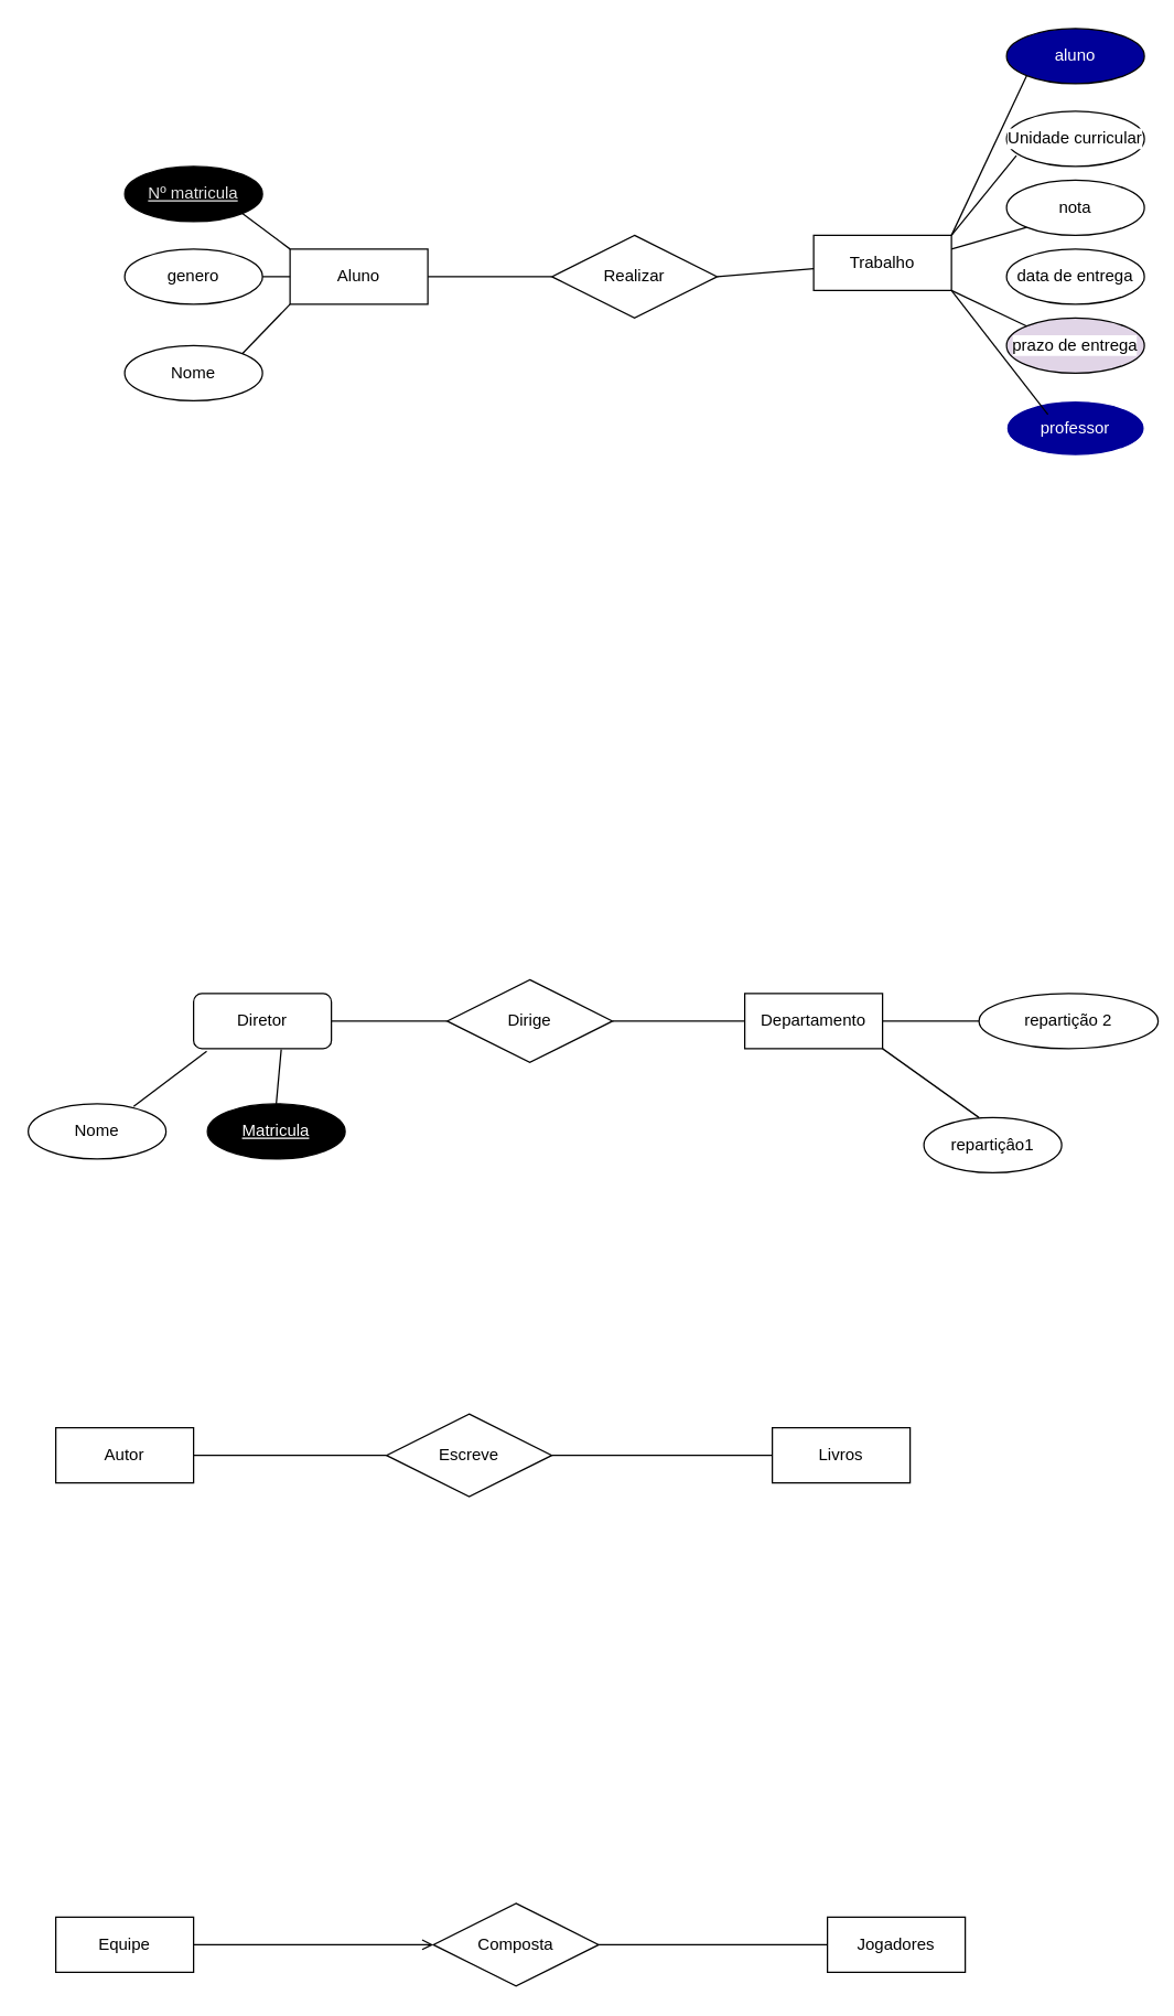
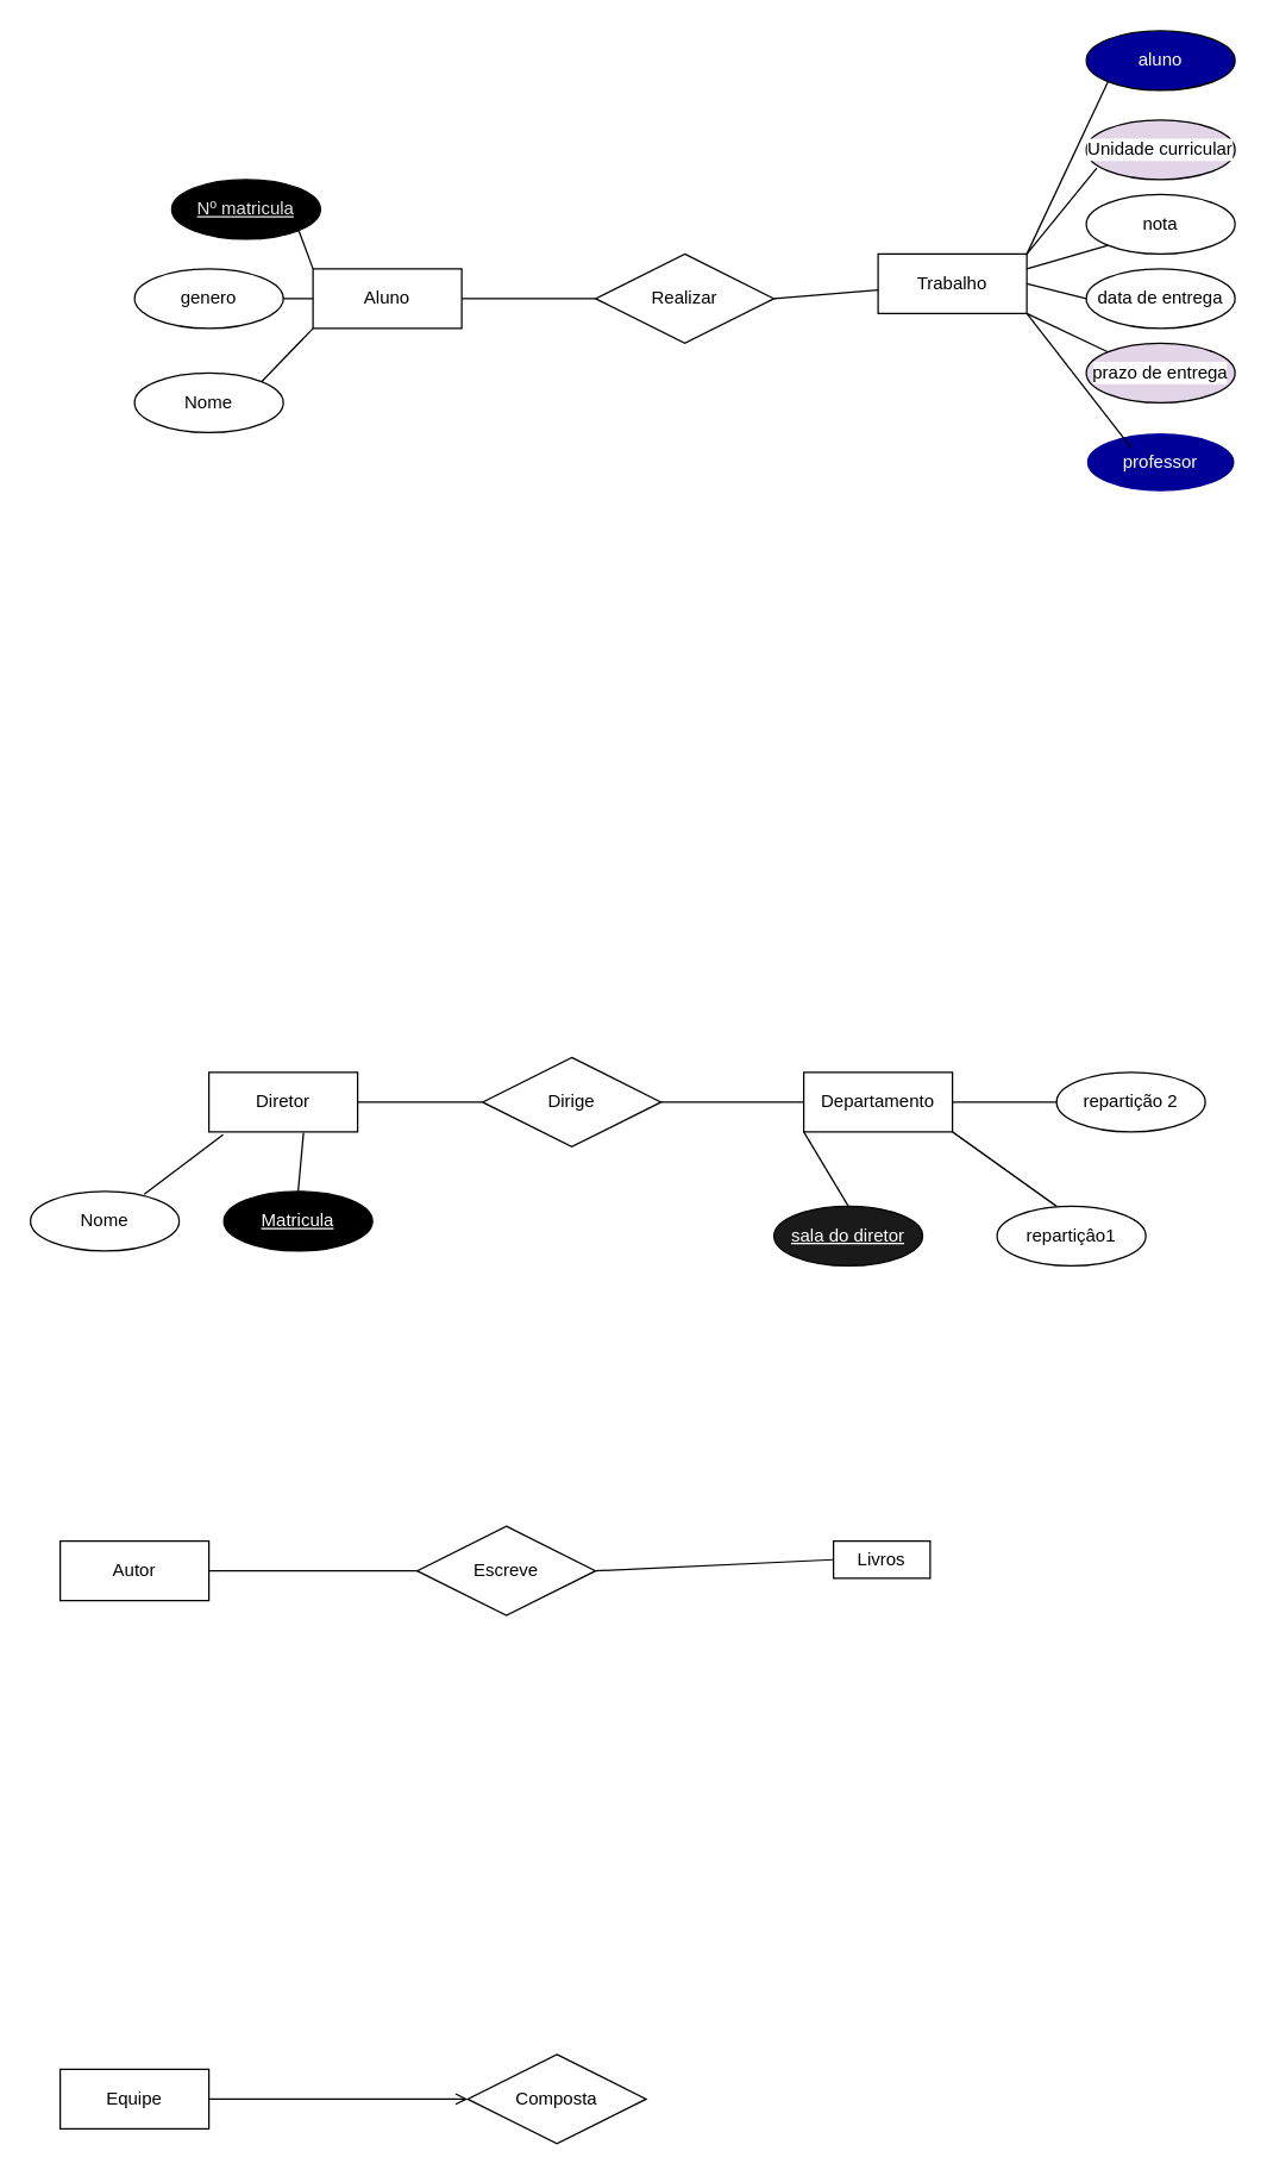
  <mxCell id="0" />
  <mxCell id="1" parent="0" />
  <mxCell id="2" value="Trabalho" style="whiteSpace=wrap;html=1;align=center;" parent="1" vertex="1"><mxGeometry x="590" y="170" width="100" height="40" as="geometry" /></mxCell>
  <mxCell id="3" value="Realizar" style="shape=rhombus;perimeter=rhombusPerimeter;whiteSpace=wrap;html=1;align=center;" parent="1" vertex="1"><mxGeometry x="400" y="170" width="120" height="60" as="geometry" /></mxCell>
  <mxCell id="4" value="" style="endArrow=none;html=1;rounded=0;entryX=0;entryY=0.5;entryDx=0;entryDy=0;exitX=1;exitY=0.5;exitDx=0;exitDy=0;" parent="1" target="3" edge="1" source="6"><mxGeometry relative="1" as="geometry"><mxPoint x="230" y="519.5" as="sourcePoint" /><mxPoint x="390" y="519.5" as="targetPoint" /></mxGeometry></mxCell>
  <mxCell id="5" value="" style="endArrow=none;html=1;rounded=0;exitX=1;exitY=0.5;exitDx=0;exitDy=0;" parent="1" source="3" target="2" edge="1"><mxGeometry relative="1" as="geometry"><mxPoint x="320" y="670" as="sourcePoint" /><mxPoint x="480" y="670" as="targetPoint" /></mxGeometry></mxCell>
  <mxCell id="6" value="Aluno" style="whiteSpace=wrap;html=1;align=center;" parent="1" vertex="1"><mxGeometry x="210" y="180" width="100" height="40" as="geometry" /></mxCell>
- <mxCell id="7" value="Diretor" style="whiteSpace=wrap;html=1;align=center;rounded=1;" parent="1" vertex="1"><mxGeometry x="140" y="720" width="100" height="40" as="geometry" /></mxCell>
+ <mxCell id="7" value="Diretor" style="whiteSpace=wrap;html=1;align=center;" parent="1" vertex="1"><mxGeometry x="140" y="720" width="100" height="40" as="geometry" /></mxCell>
  <mxCell id="8" value="Dirige" style="shape=rhombus;perimeter=rhombusPerimeter;whiteSpace=wrap;html=1;align=center;" parent="1" vertex="1"><mxGeometry x="324" y="710" width="120" height="60" as="geometry" /></mxCell>
  <mxCell id="9" value="" style="endArrow=none;html=1;rounded=0;exitX=1;exitY=0.5;exitDx=0;exitDy=0;entryX=0;entryY=0.5;entryDx=0;entryDy=0;" parent="1" source="7" target="8" edge="1"><mxGeometry relative="1" as="geometry"><mxPoint x="320" y="810" as="sourcePoint" /><mxPoint x="480" y="810" as="targetPoint" /></mxGeometry></mxCell>
  <mxCell id="10" style="edgeStyle=orthogonalEdgeStyle;rounded=0;orthogonalLoop=1;jettySize=auto;html=1;exitX=0;exitY=0.5;exitDx=0;exitDy=0;" parent="1" source="11" edge="1"><mxGeometry relative="1" as="geometry"><mxPoint x="540" y="740" as="targetPoint" /></mxGeometry></mxCell>
  <mxCell id="11" value="Departamento" style="whiteSpace=wrap;html=1;align=center;" parent="1" vertex="1"><mxGeometry x="540" y="720" width="100" height="40" as="geometry" /></mxCell>
  <mxCell id="12" value="" style="endArrow=none;html=1;rounded=0;exitX=1;exitY=0.5;exitDx=0;exitDy=0;entryX=0;entryY=0.5;entryDx=0;entryDy=0;" parent="1" source="8" target="11" edge="1"><mxGeometry relative="1" as="geometry"><mxPoint x="320" y="810" as="sourcePoint" /><mxPoint x="500" y="740" as="targetPoint" /></mxGeometry></mxCell>
+ <mxCell id="13" value="sala do diretor" style="ellipse;whiteSpace=wrap;html=1;align=center;fontStyle=4;fillColor=#1A1A1A;strokeColor=#000000;fontColor=#FFFFFF;" parent="1" vertex="1"><mxGeometry x="520" y="810" width="100" height="40" as="geometry" /></mxCell>
+ <mxCell id="14" value="" style="endArrow=none;html=1;rounded=0;entryX=0;entryY=1;entryDx=0;entryDy=0;exitX=0.5;exitY=0;exitDx=0;exitDy=0;" parent="1" source="13" target="11" edge="1"><mxGeometry relative="1" as="geometry"><mxPoint x="320" y="810" as="sourcePoint" /><mxPoint x="480" y="810" as="targetPoint" /></mxGeometry></mxCell>
  <mxCell id="15" value="Nome" style="ellipse;whiteSpace=wrap;html=1;align=center;fontColor=#000000;strokeColor=#000000;fillColor=#FFFFFF;" parent="1" vertex="1"><mxGeometry y="800" width="100" height="40" as="geometry" x="20" /></mxCell>
  <mxCell id="16" value="Matricula" style="ellipse;whiteSpace=wrap;html=1;align=center;fontStyle=4;fontColor=#FFFFFF;strokeColor=#000000;fillColor=#000000;" parent="1" vertex="1"><mxGeometry x="150" y="800" width="100" height="40" as="geometry" /></mxCell>
  <mxCell id="17" value="" style="endArrow=none;html=1;rounded=0;fontColor=#FFFFFF;entryX=0.636;entryY=1.016;entryDx=0;entryDy=0;entryPerimeter=0;exitX=0.5;exitY=0;exitDx=0;exitDy=0;" parent="1" source="16" target="7" edge="1"><mxGeometry relative="1" as="geometry"><mxPoint x="320" y="800" as="sourcePoint" /><mxPoint x="480" y="800" as="targetPoint" /></mxGeometry></mxCell>
  <mxCell id="18" value="" style="endArrow=none;html=1;rounded=0;fontColor=#FFFFFF;exitX=0.095;exitY=1.046;exitDx=0;exitDy=0;exitPerimeter=0;entryX=0.765;entryY=0.046;entryDx=0;entryDy=0;entryPerimeter=0;" parent="1" source="7" target="15" edge="1"><mxGeometry relative="1" as="geometry"><mxPoint x="320" y="800" as="sourcePoint" /><mxPoint x="480" y="800" as="targetPoint" /></mxGeometry></mxCell>
  <mxCell id="19" value="Nome" style="ellipse;whiteSpace=wrap;html=1;align=center;labelBackgroundColor=#FFFFFF;fontColor=#000000;strokeColor=#000000;fillColor=#FFFFFF;" parent="1" vertex="1"><mxGeometry x="90" y="250" width="100" height="40" as="geometry" /></mxCell>
  <mxCell id="20" value="" style="endArrow=none;html=1;rounded=0;fontColor=#000000;entryX=1;entryY=0;entryDx=0;entryDy=0;exitX=0;exitY=1;exitDx=0;exitDy=0;" parent="1" source="6" target="19" edge="1"><mxGeometry relative="1" as="geometry"><mxPoint x="320" y="510" as="sourcePoint" /><mxPoint x="480" y="510" as="targetPoint" /></mxGeometry></mxCell>
  <mxCell id="21" value="" style="endArrow=none;html=1;rounded=0;fontColor=#000000;exitX=1;exitY=1;exitDx=0;exitDy=0;entryX=0.5;entryY=0;entryDx=0;entryDy=0;" parent="1" source="11" edge="1"><mxGeometry relative="1" as="geometry"><mxPoint x="320" y="930" as="sourcePoint" /><mxPoint x="710" y="810" as="targetPoint" /></mxGeometry></mxCell>
  <mxCell id="22" value="repartiçâo1" style="ellipse;whiteSpace=wrap;html=1;align=center;labelBackgroundColor=#FFFFFF;fontColor=#000000;strokeColor=#000000;fillColor=#FFFFFF;" parent="1" vertex="1"><mxGeometry x="670" y="810" width="100" height="40" as="geometry" /></mxCell>
- <mxCell id="23" value="repartição 2" style="ellipse;whiteSpace=wrap;html=1;align=center;labelBackgroundColor=#FFFFFF;fontColor=#000000;strokeColor=#000000;fillColor=#FFFFFF;" parent="1" vertex="1"><mxGeometry x="710" y="720" width="130" height="40" as="geometry" /></mxCell>
+ <mxCell id="23" value="repartição 2" style="ellipse;whiteSpace=wrap;html=1;align=center;labelBackgroundColor=#FFFFFF;fontColor=#000000;strokeColor=#000000;fillColor=#FFFFFF;" parent="1" vertex="1"><mxGeometry x="710" y="720" width="100" height="40" as="geometry" /></mxCell>
  <mxCell id="24" value="" style="endArrow=none;html=1;rounded=0;fontColor=#000000;exitX=1;exitY=0.5;exitDx=0;exitDy=0;entryX=0;entryY=0.5;entryDx=0;entryDy=0;" parent="1" source="11" target="23" edge="1"><mxGeometry relative="1" as="geometry"><mxPoint x="320" y="930" as="sourcePoint" /><mxPoint x="480" y="930" as="targetPoint" /></mxGeometry></mxCell>
  <mxCell id="25" value="Autor" style="whiteSpace=wrap;html=1;align=center;labelBackgroundColor=#FFFFFF;fontColor=#000000;strokeColor=#000000;fillColor=#FFFFFF;" vertex="1" parent="1"><mxGeometry x="40" y="1035" width="100" height="40" as="geometry" /></mxCell>
  <mxCell id="26" value="Escreve" style="shape=rhombus;perimeter=rhombusPerimeter;whiteSpace=wrap;html=1;align=center;labelBackgroundColor=#FFFFFF;fontColor=#000000;strokeColor=#000000;fillColor=#FFFFFF;" vertex="1" parent="1"><mxGeometry x="280" y="1025" width="120" height="60" as="geometry" /></mxCell>
- <mxCell id="27" value="Livros" style="whiteSpace=wrap;html=1;align=center;labelBackgroundColor=#FFFFFF;fontColor=#000000;strokeColor=#000000;fillColor=#FFFFFF;" vertex="1" parent="1"><mxGeometry x="560" y="1035" width="100" height="40" as="geometry" /></mxCell>
+ <mxCell id="27" value="Livros" style="whiteSpace=wrap;html=1;align=center;labelBackgroundColor=#FFFFFF;fontColor=#000000;strokeColor=#000000;fillColor=#FFFFFF;" vertex="1" parent="1"><mxGeometry x="560" y="1035" width="65" height="25" as="geometry" /></mxCell>
  <mxCell id="28" value="" style="endArrow=none;html=1;rounded=0;fontColor=#000000;exitX=1;exitY=0.5;exitDx=0;exitDy=0;entryX=0;entryY=0.5;entryDx=0;entryDy=0;" edge="1" parent="1" source="25" target="26"><mxGeometry relative="1" as="geometry"><mxPoint x="330" y="1010" as="sourcePoint" /><mxPoint x="490" y="1010" as="targetPoint" /></mxGeometry></mxCell>
  <mxCell id="29" value="" style="endArrow=none;html=1;rounded=0;fontColor=#000000;exitX=1;exitY=0.5;exitDx=0;exitDy=0;entryX=0;entryY=0.5;entryDx=0;entryDy=0;" edge="1" parent="1" source="26" target="27"><mxGeometry relative="1" as="geometry"><mxPoint x="330" y="1010" as="sourcePoint" /><mxPoint x="490" y="1010" as="targetPoint" /></mxGeometry></mxCell>
- <mxCell id="30" value="Nº matricula" style="ellipse;whiteSpace=wrap;html=1;align=center;fontStyle=4;labelBackgroundColor=#000000;fontColor=#E6E6E6;strokeColor=#000000;fillColor=#000000;" vertex="1" parent="1"><mxGeometry x="90" y="120" width="100" height="40" as="geometry" /></mxCell>
+ <mxCell id="30" value="Nº matricula" style="ellipse;whiteSpace=wrap;html=1;align=center;fontStyle=4;labelBackgroundColor=#000000;fontColor=#E6E6E6;strokeColor=#000000;fillColor=#000000;" vertex="1" parent="1"><mxGeometry x="115" y="120" width="100" height="40" as="geometry" /></mxCell>
  <mxCell id="31" value="" style="endArrow=none;html=1;rounded=0;fontColor=#E6E6E6;exitX=1;exitY=1;exitDx=0;exitDy=0;entryX=0;entryY=0;entryDx=0;entryDy=0;" edge="1" parent="1" source="30" target="6"><mxGeometry relative="1" as="geometry"><mxPoint x="330" y="460" as="sourcePoint" /><mxPoint x="490" y="460" as="targetPoint" /></mxGeometry></mxCell>
  <mxCell id="32" value="Equipe" style="whiteSpace=wrap;html=1;align=center;labelBackgroundColor=#FFFFFF;fontColor=#000000;strokeColor=#000000;fillColor=#FFFFFF;" vertex="1" parent="1"><mxGeometry x="40" y="1390" width="100" height="40" as="geometry" /></mxCell>
- <mxCell id="33" value="Jogadores" style="whiteSpace=wrap;html=1;align=center;labelBackgroundColor=#FFFFFF;fontColor=#000000;strokeColor=#000000;fillColor=#FFFFFF;" vertex="1" parent="1"><mxGeometry x="600" y="1390" width="100" height="40" as="geometry" /></mxCell>
  <mxCell id="34" value="Composta" style="shape=rhombus;perimeter=rhombusPerimeter;whiteSpace=wrap;html=1;align=center;labelBackgroundColor=#FFFFFF;fontColor=#000000;strokeColor=#000000;fillColor=#FFFFFF;" vertex="1" parent="1"><mxGeometry x="314" y="1380" width="120" height="60" as="geometry" /></mxCell>
- <mxCell id="35" value="" style="endArrow=none;html=1;rounded=0;fontColor=#000000;entryX=0;entryY=0.5;entryDx=0;entryDy=0;exitX=1;exitY=0.5;exitDx=0;exitDy=0;" edge="1" parent="1" source="34" target="33"><mxGeometry relative="1" as="geometry"><mxPoint x="330" y="1400" as="sourcePoint" /><mxPoint x="490" y="1400" as="targetPoint" /></mxGeometry></mxCell>
  <mxCell id="36" value="" style="endArrow=open;html=1;rounded=0;fontColor=#000000;exitX=1;exitY=0.5;exitDx=0;exitDy=0;entryX=0;entryY=0.5;entryDx=0;entryDy=0;" edge="1" parent="1" source="32" target="34"><mxGeometry relative="1" as="geometry"><mxPoint x="330" y="1400" as="sourcePoint" /><mxPoint x="490" y="1400" as="targetPoint" /></mxGeometry></mxCell>
- <mxCell id="37" value="Unidade curricular" style="ellipse;whiteSpace=wrap;html=1;align=center;labelBackgroundColor=#FFFFFF;fontColor=#000000;strokeColor=#000000;fillColor=#FFFFFF;" vertex="1" parent="1"><mxGeometry x="730" y="80" width="100" height="40" as="geometry" /></mxCell>
+ <mxCell id="37" value="Unidade curricular" style="ellipse;whiteSpace=wrap;html=1;align=center;labelBackgroundColor=#FFFFFF;fontColor=#000000;strokeColor=#000000;fillColor=#e1d5e7;" vertex="1" parent="1"><mxGeometry x="730" y="80" width="100" height="40" as="geometry" /></mxCell>
  <mxCell id="38" value="genero" style="ellipse;whiteSpace=wrap;html=1;align=center;labelBackgroundColor=#FFFFFF;fontColor=#000000;strokeColor=#000000;fillColor=#FFFFFF;" vertex="1" parent="1"><mxGeometry x="90" y="180" width="100" height="40" as="geometry" /></mxCell>
  <mxCell id="39" value="" style="endArrow=none;html=1;rounded=0;fontColor=#000000;exitX=1;exitY=0.5;exitDx=0;exitDy=0;entryX=0;entryY=0.5;entryDx=0;entryDy=0;" edge="1" parent="1" source="38" target="6"><mxGeometry relative="1" as="geometry"><mxPoint x="330" y="190" as="sourcePoint" /><mxPoint x="490" y="190" as="targetPoint" /></mxGeometry></mxCell>
  <mxCell id="40" value="" style="endArrow=none;html=1;rounded=0;fontColor=#000000;exitX=0.071;exitY=0.806;exitDx=0;exitDy=0;exitPerimeter=0;entryX=1;entryY=0;entryDx=0;entryDy=0;" edge="1" parent="1" source="37" target="2"><mxGeometry relative="1" as="geometry"><mxPoint x="330" y="190" as="sourcePoint" /><mxPoint x="490" y="190" as="targetPoint" /></mxGeometry></mxCell>
  <mxCell id="41" value="nota" style="ellipse;whiteSpace=wrap;html=1;align=center;labelBackgroundColor=#FFFFFF;fontColor=#000000;strokeColor=#000000;fillColor=#FFFFFF;" vertex="1" parent="1"><mxGeometry x="730" y="130" width="100" height="40" as="geometry" /></mxCell>
  <mxCell id="42" value="" style="endArrow=none;html=1;rounded=0;fontColor=#000000;entryX=0;entryY=1;entryDx=0;entryDy=0;exitX=1;exitY=0.25;exitDx=0;exitDy=0;" edge="1" parent="1" source="2" target="41"><mxGeometry relative="1" as="geometry"><mxPoint x="330" y="190" as="sourcePoint" /><mxPoint x="490" y="190" as="targetPoint" /></mxGeometry></mxCell>
  <mxCell id="43" value="data de entrega" style="ellipse;whiteSpace=wrap;html=1;align=center;labelBackgroundColor=#FFFFFF;fontColor=#000000;strokeColor=#000000;fillColor=#FFFFFF;" vertex="1" parent="1"><mxGeometry x="730" y="180" width="100" height="40" as="geometry" /></mxCell>
+ <mxCell id="44" value="" style="endArrow=none;html=1;rounded=0;fontColor=#000000;exitX=0;exitY=0.5;exitDx=0;exitDy=0;entryX=1;entryY=0.5;entryDx=0;entryDy=0;" edge="1" parent="1" source="43" target="2"><mxGeometry relative="1" as="geometry"><mxPoint x="330" y="190" as="sourcePoint" /><mxPoint x="490" y="190" as="targetPoint" /></mxGeometry></mxCell>
  <mxCell id="45" value="prazo de entrega" style="ellipse;whiteSpace=wrap;html=1;align=center;labelBackgroundColor=#FFFFFF;fontColor=#000000;strokeColor=#000000;fillColor=#e1d5e7;" vertex="1" parent="1"><mxGeometry x="730" y="230" width="100" height="40" as="geometry" /></mxCell>
  <mxCell id="46" value="" style="endArrow=none;html=1;rounded=0;fontColor=#000000;exitX=1;exitY=1;exitDx=0;exitDy=0;entryX=0;entryY=0;entryDx=0;entryDy=0;" edge="1" parent="1" source="2" target="45"><mxGeometry relative="1" as="geometry"><mxPoint x="630" y="260" as="sourcePoint" /><mxPoint x="740" y="270" as="targetPoint" /></mxGeometry></mxCell>
  <mxCell id="47" value="aluno" style="ellipse;whiteSpace=wrap;html=1;align=center;labelBackgroundColor=#000099;fontColor=#FFFFFF;strokeColor=#000000;fillColor=#000099;" vertex="1" parent="1"><mxGeometry x="730" y="20" width="100" height="40" as="geometry" /></mxCell>
  <mxCell id="48" value="" style="endArrow=none;html=1;rounded=0;fontColor=#000000;exitX=0;exitY=1;exitDx=0;exitDy=0;entryX=1;entryY=0;entryDx=0;entryDy=0;" edge="1" parent="1" source="47" target="2"><mxGeometry relative="1" as="geometry"><mxPoint x="330" y="190" as="sourcePoint" /><mxPoint x="490" y="190" as="targetPoint" /></mxGeometry></mxCell>
  <mxCell id="49" value="professor" style="ellipse;whiteSpace=wrap;html=1;align=center;labelBackgroundColor=#000099;fontColor=#FFFFFF;strokeColor=#FFFFFF;fillColor=#000099;" vertex="1" parent="1"><mxGeometry x="730" y="290" width="100" height="40" as="geometry" /></mxCell>
  <mxCell id="50" value="" style="endArrow=none;html=1;rounded=0;fontColor=#000000;exitX=0.3;exitY=0.25;exitDx=0;exitDy=0;exitPerimeter=0;" edge="1" parent="1" source="49"><mxGeometry relative="1" as="geometry"><mxPoint x="330" y="190" as="sourcePoint" /><mxPoint x="690" y="210" as="targetPoint" /></mxGeometry></mxCell>
